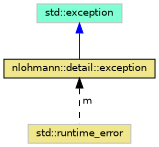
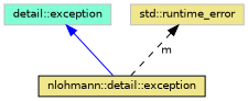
  digraph {
    node [color=grey75 fillcolor=khaki fontname=Helvetica fontsize=10 shape=box style=filled]
    edge [dir=back fontname=Helvetica fontsize=10 labelfontname=Helvetica labelfontsize=10]
    n1 [color=black fontcolor=black height=0.2 label="nlohmann::detail::exception" width=0.4]
-   n2 [fillcolor=aquamarine height=0.2 label="std::exception" width=0.4]
+   n2 [fillcolor=aquamarine height=0.2 label="detail::exception" width=0.4]
    n3 [height=0.2 label="std::runtime_error" width=0.4]
    n2 -> n1 [color=blue style=solid]
-   n1 -> n3 [color=black label=" m" style=dashed]
+   n3 -> n1 [color=black label=" m" style=dashed]
  }
